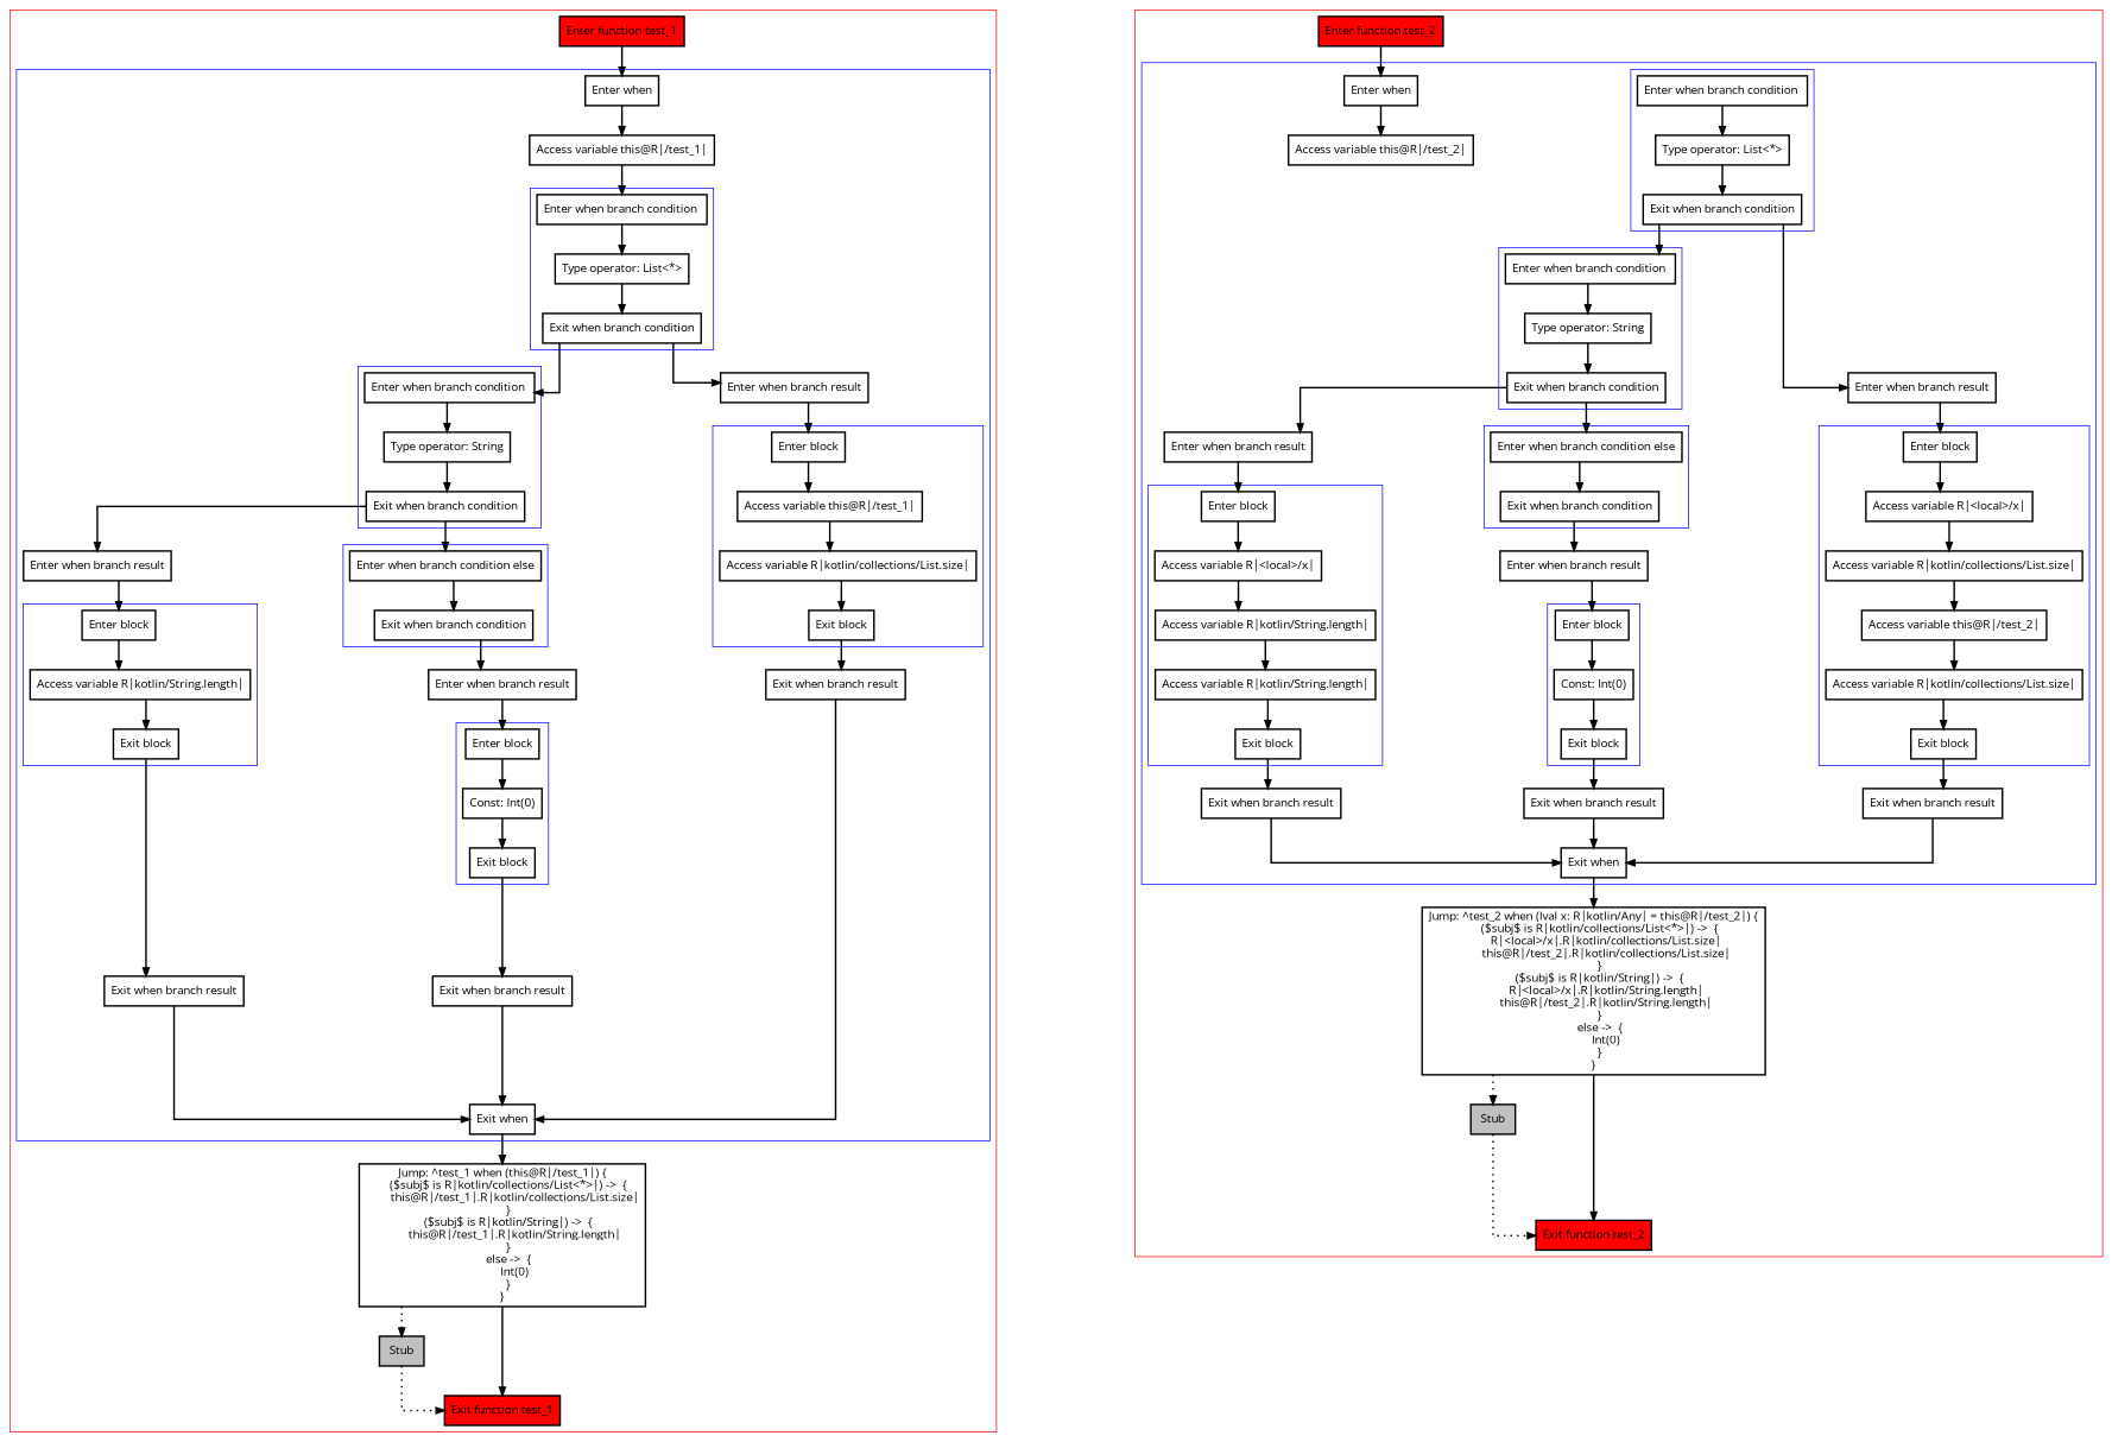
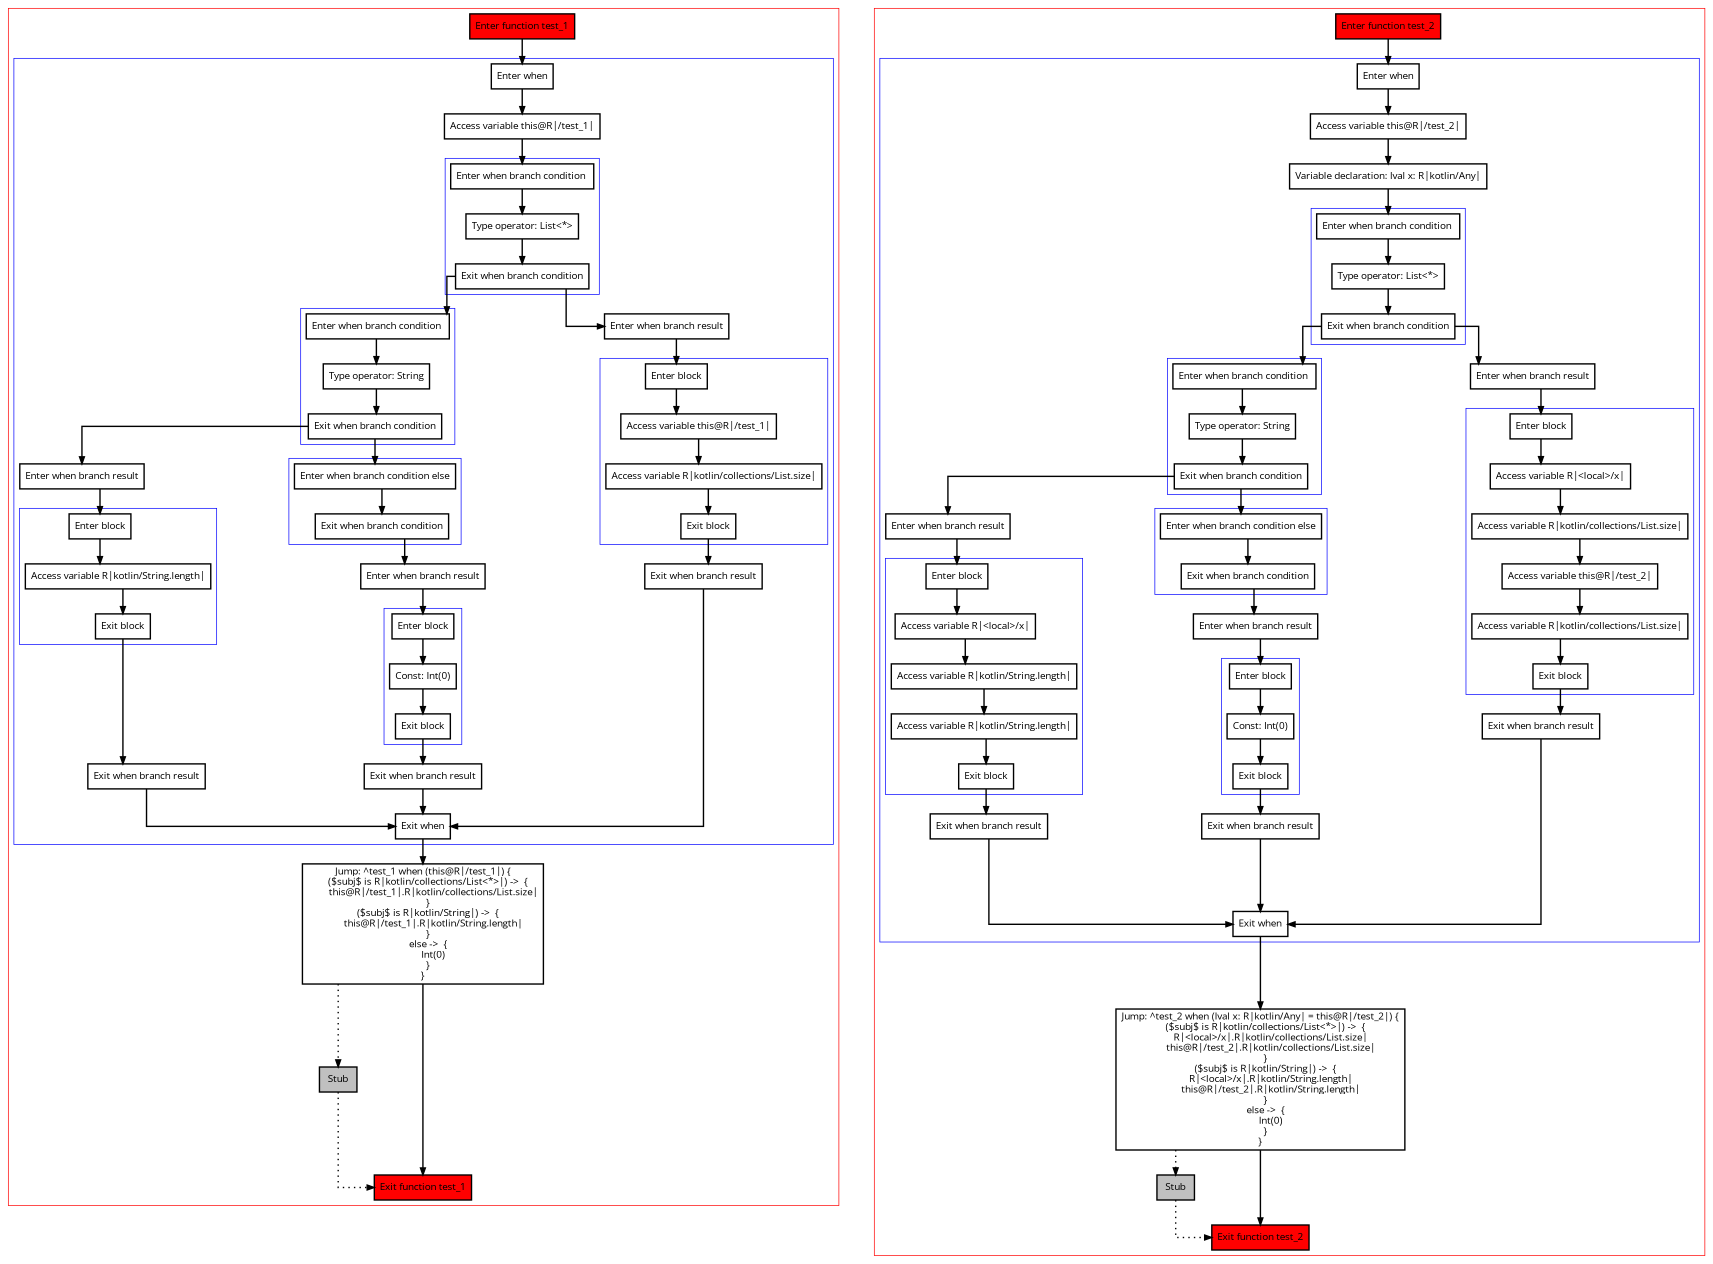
  digraph {
    nodesep=3
    splines=ortho
    fontname="Open Sans"
    node [penwidth=2 shape=box fontname="Open Sans"]
    edge [penwidth=2 fontname="Open Sans"]
    n1 [label="Enter when branch condition "]
    n2 [label="Type operator: List<*>"]
    n3 [label="Exit when branch condition"]
    n4 [label="Enter when branch condition "]
    n5 [label="Type operator: String"]
    n6 [label="Exit when branch condition"]
    n7 [label="Enter when branch condition else"]
    n8 [label="Exit when branch condition"]
    n9 [label="Enter block"]
    n10 [label="Const: Int(0)"]
    n11 [label="Exit block"]
    n12 [label="Enter block"]
    n13 [label="Access variable R|kotlin/String.length|"]
    n14 [label="Exit block"]
    n15 [label="Enter block"]
    n16 [label="Access variable this@R|/test_1|"]
    n17 [label="Access variable R|kotlin/collections/List.size|"]
    n18 [label="Exit block"]
    n19 [label="Enter when"]
    n20 [label="Access variable this@R|/test_1|"]
    n21 [label="Enter when branch result"]
    n22 [label="Exit when branch result"]
    n23 [label="Enter when branch result"]
    n24 [label="Exit when branch result"]
    n25 [label="Enter when branch result"]
    n26 [label="Exit when branch result"]
    n27 [label="Exit when"]
    n28 [fillcolor=red label="Enter function test_1" style=filled]
    n29 [label="Jump: ^test_1 when (this@R|/test_1|) {\n    ($subj$ is R|kotlin/collections/List<*>|) ->  {\n        this@R|/test_1|.R|kotlin/collections/List.size|\n    }\n    ($subj$ is R|kotlin/String|) ->  {\n        this@R|/test_1|.R|kotlin/String.length|\n    }\n    else ->  {\n        Int(0)\n    }\n}\n"]
    n30 [fillcolor=gray label=Stub style=filled]
    n31 [fillcolor=red label="Exit function test_1" style=filled]
    n32 [label="Enter when branch condition "]
    n33 [label="Type operator: List<*>"]
    n34 [label="Exit when branch condition"]
    n35 [label="Enter when branch condition "]
    n36 [label="Type operator: String"]
    n37 [label="Exit when branch condition"]
    n38 [label="Enter when branch condition else"]
    n39 [label="Exit when branch condition"]
    n40 [label="Enter block"]
    n41 [label="Access variable R|<local>/x|"]
    n42 [label="Access variable R|kotlin/collections/List.size|"]
    n43 [label="Access variable this@R|/test_2|"]
    n44 [label="Access variable R|kotlin/collections/List.size|"]
    n45 [label="Exit block"]
    n46 [label="Enter block"]
    n47 [label="Const: Int(0)"]
    n48 [label="Exit block"]
    n49 [label="Enter block"]
    n50 [label="Access variable R|<local>/x|"]
    n51 [label="Access variable R|kotlin/String.length|"]
    n52 [label="Access variable R|kotlin/String.length|"]
    n53 [label="Exit block"]
    n54 [label="Enter when"]
    n55 [label="Access variable this@R|/test_2|"]
+   n56 [label="Variable declaration: lval x: R|kotlin/Any|"]
    n57 [label="Enter when branch result"]
    n58 [label="Exit when branch result"]
    n59 [label="Enter when branch result"]
    n60 [label="Exit when branch result"]
    n61 [label="Enter when branch result"]
    n62 [label="Exit when branch result"]
    n63 [label="Exit when"]
    n64 [fillcolor=red label="Enter function test_2" style=filled]
    n65 [label="Jump: ^test_2 when (lval x: R|kotlin/Any| = this@R|/test_2|) {\n    ($subj$ is R|kotlin/collections/List<*>|) ->  {\n        R|<local>/x|.R|kotlin/collections/List.size|\n        this@R|/test_2|.R|kotlin/collections/List.size|\n    }\n    ($subj$ is R|kotlin/String|) ->  {\n        R|<local>/x|.R|kotlin/String.length|\n        this@R|/test_2|.R|kotlin/String.length|\n    }\n    else ->  {\n        Int(0)\n    }\n}\n"]
    n66 [fillcolor=gray label=Stub style=filled]
    n67 [fillcolor=red label="Exit function test_2" style=filled]
    subgraph cluster_1 {
      color=red
      n28
      n29
      n30
      n31
      subgraph cluster_2 {
        color=blue
        n19
        n20
        n21
        n22
        n23
        n24
        n25
        n26
        n27
        subgraph cluster_3 {
          color=blue
          n1
          n2
          n3
        }
        subgraph cluster_4 {
          color=blue
          n4
          n5
          n6
        }
        subgraph cluster_5 {
          color=blue
          n7
          n8
        }
        subgraph cluster_6 {
          color=blue
          n9
          n10
          n11
        }
        subgraph cluster_7 {
          color=blue
          n12
          n13
          n14
        }
        subgraph cluster_8 {
          color=blue
          n15
          n16
          n17
          n18
        }
      }
    }
    subgraph cluster_9 {
      color=red
      n64
      n65
      n66
      n67
      subgraph cluster_10 {
        color=blue
        n54
        n55
+       n56
        n57
        n58
        n59
        n60
        n61
        n62
        n63
        subgraph cluster_11 {
          color=blue
          n32
          n33
          n34
        }
        subgraph cluster_12 {
          color=blue
          n35
          n36
          n37
        }
        subgraph cluster_13 {
          color=blue
          n38
          n39
        }
        subgraph cluster_14 {
          color=blue
          n40
          n41
          n42
          n43
          n44
          n45
        }
        subgraph cluster_15 {
          color=blue
          n46
          n47
          n48
        }
        subgraph cluster_16 {
          color=blue
          n49
          n50
          n51
          n52
          n53
        }
      }
    }
    n1 -> n2
    n2 -> n3
    n3 -> n4
    n3 -> n25
    n4 -> n5
    n5 -> n6
    n6 -> n7
    n6 -> n23
    n7 -> n8
    n8 -> n21
    n9 -> n10
    n10 -> n11
    n11 -> n22
    n12 -> n13
    n13 -> n14
    n14 -> n24
    n15 -> n16
    n16 -> n17
    n17 -> n18
    n18 -> n26
    n19 -> n20
    n20 -> n1
    n21 -> n9
    n22 -> n27
    n23 -> n12
    n24 -> n27
    n25 -> n15
    n26 -> n27
    n27 -> n29
    n28 -> n19
    n29 -> n30 [style=dotted]
    n29 -> n31
    n30 -> n31 [style=dotted]
    n32 -> n33
    n33 -> n34
    n34 -> n35
    n34 -> n61
    n35 -> n36
    n36 -> n37
    n37 -> n38
    n37 -> n59
    n38 -> n39
    n39 -> n57
    n40 -> n41
    n41 -> n42
    n42 -> n43
    n43 -> n44
    n44 -> n45
    n45 -> n62
    n46 -> n47
    n47 -> n48
    n48 -> n58
    n49 -> n50
    n50 -> n51
    n51 -> n52
    n52 -> n53
    n53 -> n60
    n54 -> n55
+   n55 -> n56
+   n56 -> n32
    n57 -> n46
    n58 -> n63
    n59 -> n49
    n60 -> n63
    n61 -> n40
    n62 -> n63
    n63 -> n65
    n64 -> n54
    n65 -> n66 [style=dotted]
    n65 -> n67
    n66 -> n67 [style=dotted]
  }
